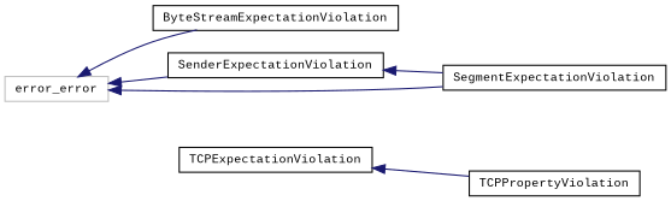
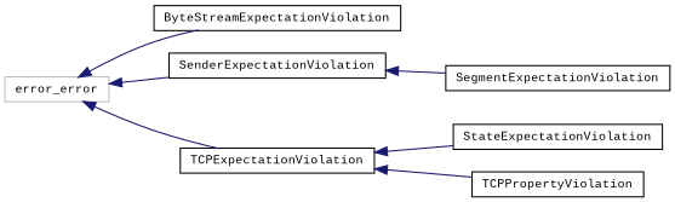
  digraph {
    fontname="Liberation Mono"
    rankdir=LR
    node [color=black fillcolor=white fontname="Liberation Mono" fontsize=10 shape=record style=filled]
    edge [color=midnightblue dir=back fontname="Liberation Mono" fontsize=10 labelfontname=Helvetica labelfontsize=10 style=solid]
    n1 [color=grey75 height=0.2 label=error_error width=0.4]
    n2 [height=0.2 label=ByteStreamExpectationViolation width=0.4]
    n3 [height=0.2 label=SenderExpectationViolation width=0.4]
    n4 [height=0.2 label=TCPExpectationViolation width=0.4]
    n5 [height=0.2 label=SegmentExpectationViolation width=0.4]
+   n6 [height=0.2 label=StateExpectationViolation width=0.4]
    n7 [height=0.2 label=TCPPropertyViolation width=0.4]
    n1 -> n2
    n1 -> n3
-   n1 -> n5
+   n1 -> n4
    n3 -> n5
+   n4 -> n6
    n4 -> n7
  }
